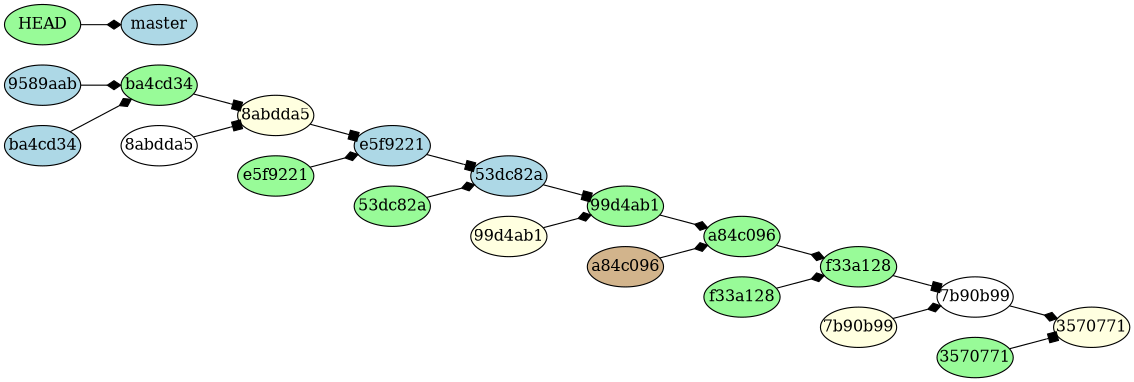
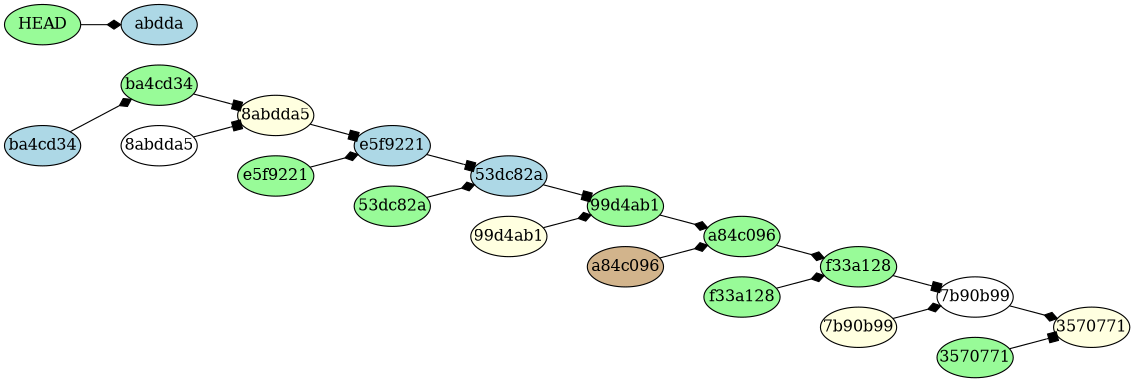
  digraph {
    rankdir=LR
    node [fillcolor=palegreen fixedsize=true style=filled]
    edge [arrowhead=diamond]
    n1 [fillcolor=lightyellow label=3570771 width=0.95]
    n2 [fillcolor=lightblue label="53dc82a" width=0.95]
    n3 [label="99d4ab1" width=0.95]
    n4 [label=a84c096 width=0.95]
    n5 [label=f33a128 width=0.95]
    n6 [fillcolor=white label="7b90b99" width=0.95]
    n7 [fillcolor=lightyellow label="8abdda5" width=0.95]
    n8 [fillcolor=lightblue label=e5f9221 width=0.95]
-   n9 [fillcolor=lightblue label="9589aab" width=0.95]
    n10 [label=ba4cd34 width=0.95]
    n11 [label=3570771 width=0.95]
    n12 [label="53dc82a" width=0.95]
    n13 [fillcolor=lightyellow label="7b90b99" width=0.95]
    n14 [fillcolor=white label="8abdda5" width=0.95]
    n15 [fillcolor=lightyellow label="99d4ab1" width=0.95]
    n16 [fillcolor=tan label=a84c096 width=0.95]
    n17 [fillcolor=lightblue label=ba4cd34 width=0.95]
    n18 [label=e5f9221 width=0.95]
    n19 [label=f33a128 width=0.95]
-   n20 [fillcolor=lightblue label=master width=0.95]
+   n20 [fillcolor=lightblue label=abdda width=0.95]
    n21 [label=HEAD width=0.95]
    n2 -> n3 [arrowhead=box]
    n3 -> n4
    n4 -> n5
    n5 -> n6 [arrowhead=box]
    n6 -> n1
    n7 -> n8 [arrowhead=box]
    n8 -> n2 [arrowhead=box]
-   n9 -> n10
    n10 -> n7 [arrowhead=box]
    n11 -> n1 [arrowhead=box]
    n12 -> n2
    n13 -> n6
    n14 -> n7 [arrowhead=box]
    n15 -> n3
    n16 -> n4
    n17 -> n10
    n18 -> n8
    n19 -> n5
    n21 -> n20
  }
